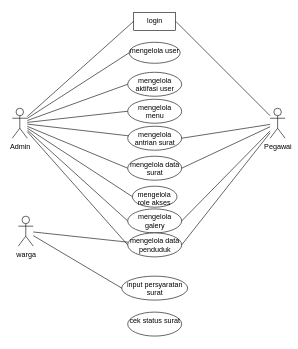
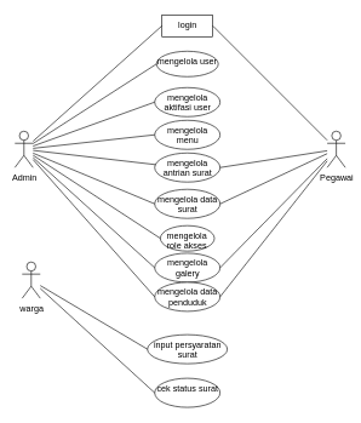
  <mxCell id="0" />
  <mxCell id="1" parent="0" />
  <mxCell id="2" value="Admin" style="shape=umlActor;verticalLabelPosition=bottom;verticalAlign=top;html=1;" vertex="1" parent="1"><mxGeometry x="20" y="180" width="25" height="50" as="geometry" /></mxCell>
  <mxCell id="3" value="Pegawai" style="shape=umlActor;verticalLabelPosition=bottom;verticalAlign=top;html=1;" vertex="1" parent="1"><mxGeometry x="450" y="180" width="25" height="50" as="geometry" /></mxCell>
  <mxCell id="4" value="login" style="whiteSpace=wrap;html=1;verticalAlign=top;flipV=1;flipH=1;rounded=0;" vertex="1" parent="1"><mxGeometry x="222.5" y="20" width="70" height="30" as="geometry" /></mxCell>
  <mxCell id="5" value="mengelola user" style="ellipse;whiteSpace=wrap;html=1;verticalAlign=top;flipV=1;flipH=1;" vertex="1" parent="1"><mxGeometry x="215" y="70" width="85" height="35" as="geometry" /></mxCell>
  <mxCell id="6" value="mengelola data surat" style="ellipse;whiteSpace=wrap;html=1;verticalAlign=top;flipV=1;flipH=1;" vertex="1" parent="1"><mxGeometry x="212.5" y="260" width="90" height="40" as="geometry" /></mxCell>
  <mxCell id="7" value="mengelola role akses" style="ellipse;whiteSpace=wrap;html=1;verticalAlign=top;flipV=1;flipH=1;" vertex="1" parent="1"><mxGeometry x="220.31" y="310" width="74.38" height="35" as="geometry" /></mxCell>
  <mxCell id="8" value="mengelola aktifasi user" style="ellipse;whiteSpace=wrap;html=1;verticalAlign=top;flipV=1;flipH=1;" vertex="1" parent="1"><mxGeometry x="212.5" y="120" width="90" height="40" as="geometry" /></mxCell>
  <mxCell id="9" value="mengelola antrian surat" style="ellipse;whiteSpace=wrap;html=1;verticalAlign=top;flipV=1;flipH=1;" vertex="1" parent="1"><mxGeometry x="212.5" y="210" width="90" height="40" as="geometry" /></mxCell>
  <mxCell id="10" value="mengelola menu" style="ellipse;whiteSpace=wrap;html=1;verticalAlign=top;flipV=1;flipH=1;" vertex="1" parent="1"><mxGeometry x="212.5" y="165" width="90" height="40" as="geometry" /></mxCell>
  <mxCell id="11" value="input persyaratan surat" style="ellipse;whiteSpace=wrap;html=1;verticalAlign=top;flipV=1;flipH=1;" vertex="1" parent="1"><mxGeometry x="202.5" y="460" width="110" height="40" as="geometry" /></mxCell>
  <mxCell id="12" value="warga" style="shape=umlActor;verticalLabelPosition=bottom;verticalAlign=top;html=1;" vertex="1" parent="1"><mxGeometry x="30" y="360" width="25" height="50" as="geometry" /></mxCell>
  <mxCell id="13" value="cek status surat" style="ellipse;whiteSpace=wrap;html=1;verticalAlign=top;flipV=1;flipH=1;" vertex="1" parent="1"><mxGeometry x="212.5" y="520" width="90" height="40" as="geometry" /></mxCell>
  <mxCell id="14" value="" style="endArrow=none;html=1;entryX=0;entryY=0.5;entryDx=0;entryDy=0;" edge="1" parent="1" source="2" target="4"><mxGeometry width="50" height="50" relative="1" as="geometry"><mxPoint x="70" y="100" as="sourcePoint" /><mxPoint x="260" y="60" as="targetPoint" /></mxGeometry></mxCell>
  <mxCell id="15" value="" style="endArrow=none;html=1;entryX=0;entryY=0.5;entryDx=0;entryDy=0;" edge="1" parent="1" source="2" target="5"><mxGeometry width="50" height="50" relative="1" as="geometry"><mxPoint x="75" y="119.03" as="sourcePoint" /><mxPoint x="230" y="45" as="targetPoint" /></mxGeometry></mxCell>
  <mxCell id="16" value="" style="endArrow=none;html=1;entryX=0.987;entryY=0.6;entryDx=0;entryDy=0;entryPerimeter=0;" edge="1" parent="1" source="2" target="9"><mxGeometry width="50" height="50" relative="1" as="geometry"><mxPoint x="70" y="120" as="sourcePoint" /><mxPoint x="222.5" y="97.5" as="targetPoint" /></mxGeometry></mxCell>
  <mxCell id="17" value="" style="endArrow=none;html=1;entryX=0;entryY=0.5;entryDx=0;entryDy=0;" edge="1" parent="1" source="2" target="7"><mxGeometry width="50" height="50" relative="1" as="geometry"><mxPoint x="60" y="210" as="sourcePoint" /><mxPoint x="232.5" y="107.5" as="targetPoint" /></mxGeometry></mxCell>
  <mxCell id="18" value="" style="endArrow=none;html=1;entryX=0;entryY=0.5;entryDx=0;entryDy=0;" edge="1" parent="1" source="2" target="10"><mxGeometry width="50" height="50" relative="1" as="geometry"><mxPoint x="70" y="130" as="sourcePoint" /><mxPoint x="232.5" y="107.5" as="targetPoint" /></mxGeometry></mxCell>
  <mxCell id="19" value="" style="endArrow=none;html=1;entryX=0;entryY=0.5;entryDx=0;entryDy=0;" edge="1" parent="1" source="2" target="8"><mxGeometry width="50" height="50" relative="1" as="geometry"><mxPoint x="60" y="190" as="sourcePoint" /><mxPoint x="220" y="220" as="targetPoint" /></mxGeometry></mxCell>
  <mxCell id="20" value="" style="endArrow=none;html=1;entryX=0;entryY=0.5;entryDx=0;entryDy=0;" edge="1" parent="1" source="2" target="6"><mxGeometry width="50" height="50" relative="1" as="geometry"><mxPoint x="60" y="200" as="sourcePoint" /><mxPoint x="220" y="260" as="targetPoint" /></mxGeometry></mxCell>
  <mxCell id="21" value="" style="endArrow=none;html=1;exitX=1;exitY=0.5;exitDx=0;exitDy=0;" edge="1" parent="1" source="4" target="3"><mxGeometry width="50" height="50" relative="1" as="geometry"><mxPoint x="280" y="210.331" as="sourcePoint" /><mxPoint x="437.5" y="120" as="targetPoint" /></mxGeometry></mxCell>
  <mxCell id="22" value="" style="endArrow=none;html=1;exitX=1;exitY=0.5;exitDx=0;exitDy=0;" edge="1" parent="1" source="9" target="3"><mxGeometry width="50" height="50" relative="1" as="geometry"><mxPoint x="300" y="45" as="sourcePoint" /><mxPoint x="450" y="183.462" as="targetPoint" /></mxGeometry></mxCell>
  <mxCell id="23" value="" style="endArrow=none;html=1;exitX=1;exitY=0.5;exitDx=0;exitDy=0;" edge="1" parent="1" source="6" target="3"><mxGeometry width="50" height="50" relative="1" as="geometry"><mxPoint x="310" y="160" as="sourcePoint" /><mxPoint x="440" y="192" as="targetPoint" /></mxGeometry></mxCell>
  <mxCell id="24" value="" style="endArrow=none;html=1;entryX=0;entryY=0.5;entryDx=0;entryDy=0;" edge="1" parent="1" source="12" target="11"><mxGeometry width="50" height="50" relative="1" as="geometry"><mxPoint x="65" y="205.289" as="sourcePoint" /><mxPoint x="225.62" y="337.5" as="targetPoint" /></mxGeometry></mxCell>
- <mxCell id="25" value="" style="endArrow=none;html=1;" edge="1" parent="1" source="12" target="29"><mxGeometry width="50" height="50" relative="1" as="geometry"><mxPoint x="65" y="396.19" as="sourcePoint" /><mxPoint x="210" y="410" as="targetPoint" /></mxGeometry></mxCell>
+ <mxCell id="25" value="" style="endArrow=none;html=1;entryX=0;entryY=0.5;entryDx=0;entryDy=0;" edge="1" parent="1" source="12" target="13"><mxGeometry width="50" height="50" relative="1" as="geometry"><mxPoint x="65" y="396.19" as="sourcePoint" /><mxPoint x="210" y="410" as="targetPoint" /></mxGeometry></mxCell>
  <mxCell id="26" value="mengelola galery&lt;span style=&quot;color: rgba(0 , 0 , 0 , 0) ; font-family: monospace ; font-size: 0px&quot;&gt;%3CmxGraphModel%3E%3Croot%3E%3CmxCell%20id%3D%220%22%2F%3E%3CmxCell%20id%3D%221%22%20parent%3D%220%22%2F%3E%3CmxCell%20id%3D%222%22%20value%3D%22mengelola%20data%20surat%22%20style%3D%22ellipse%3BwhiteSpace%3Dwrap%3Bhtml%3D1%3BverticalAlign%3Dtop%3BflipV%3D1%3BflipH%3D1%3B%22%20vertex%3D%221%22%20parent%3D%221%22%3E%3CmxGeometry%20x%3D%22310%22%20y%3D%22340%22%20width%3D%2290%22%20height%3D%2240%22%20as%3D%22geometry%22%2F%3E%3C%2FmxCell%3E%3CmxCell%20id%3D%223%22%20value%3D%22%22%20style%3D%22endArrow%3Dnone%3Bhtml%3D1%3BentryX%3D0%3BentryY%3D0.5%3BentryDx%3D0%3BentryDy%3D0%3B%22%20edge%3D%221%22%20target%3D%222%22%20parent%3D%221%22%3E%3CmxGeometry%20width%3D%2250%22%20height%3D%2250%22%20relative%3D%221%22%20as%3D%22geometry%22%3E%3CmxPoint%20x%3D%22155%22%20y%3D%22272.09%22%20as%3D%22sourcePoint%22%2F%3E%3CmxPoint%20x%3D%22320%22%20y%3D%22340%22%20as%3D%22targetPoint%22%2F%3E%3C%2FmxGeometry%3E%3C%2FmxCell%3E%3CmxCell%20id%3D%224%22%20value%3D%22%22%20style%3D%22endArrow%3Dnone%3Bhtml%3D1%3BexitX%3D1%3BexitY%3D0.5%3BexitDx%3D0%3BexitDy%3D0%3B%22%20edge%3D%221%22%20source%3D%222%22%20parent%3D%221%22%3E%3CmxGeometry%20width%3D%2250%22%20height%3D%2250%22%20relative%3D%221%22%20as%3D%22geometry%22%3E%3CmxPoint%20x%3D%22410%22%20y%3D%22240%22%20as%3D%22sourcePoint%22%2F%3E%3CmxPoint%20x%3D%22540%22%20y%3D%22272.787%22%20as%3D%22targetPoint%22%2F%3E%3C%2FmxGeometry%3E%3C%2FmxCell%3E%3C%2Froot%3E%3C%2FmxGraphModel%3E&lt;/span&gt;" style="ellipse;whiteSpace=wrap;html=1;verticalAlign=top;flipV=1;flipH=1;" vertex="1" parent="1"><mxGeometry x="212.5" y="347.91" width="90" height="40" as="geometry" /></mxCell>
  <mxCell id="27" value="" style="endArrow=none;html=1;entryX=0;entryY=0.5;entryDx=0;entryDy=0;" edge="1" parent="1" target="26" source="2"><mxGeometry width="50" height="50" relative="1" as="geometry"><mxPoint x="50" y="280" as="sourcePoint" /><mxPoint x="215" y="347.91" as="targetPoint" /></mxGeometry></mxCell>
  <mxCell id="28" value="" style="endArrow=none;html=1;exitX=1;exitY=0.5;exitDx=0;exitDy=0;" edge="1" parent="1" source="26" target="3"><mxGeometry width="50" height="50" relative="1" as="geometry"><mxPoint x="305" y="247.91" as="sourcePoint" /><mxPoint x="435" y="280.697" as="targetPoint" /></mxGeometry></mxCell>
  <mxCell id="29" value="mengelola data penduduk" style="ellipse;whiteSpace=wrap;html=1;verticalAlign=top;flipV=1;flipH=1;" vertex="1" parent="1"><mxGeometry x="212.5" y="387.91" width="90" height="40" as="geometry" /></mxCell>
  <mxCell id="30" value="" style="endArrow=none;html=1;entryX=0;entryY=0.5;entryDx=0;entryDy=0;" edge="1" parent="1" target="29" source="2"><mxGeometry width="50" height="50" relative="1" as="geometry"><mxPoint x="57.5" y="320" as="sourcePoint" /><mxPoint x="222.5" y="387.91" as="targetPoint" /></mxGeometry></mxCell>
  <mxCell id="31" value="" style="endArrow=none;html=1;exitX=1;exitY=0.5;exitDx=0;exitDy=0;" edge="1" parent="1" source="29" target="3"><mxGeometry width="50" height="50" relative="1" as="geometry"><mxPoint x="312.5" y="287.91" as="sourcePoint" /><mxPoint x="442.5" y="320.697" as="targetPoint" /></mxGeometry></mxCell>
